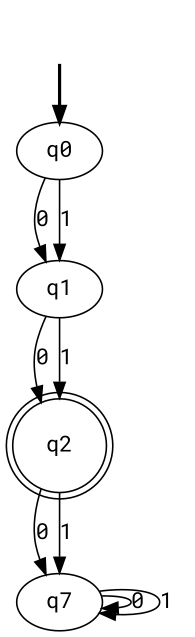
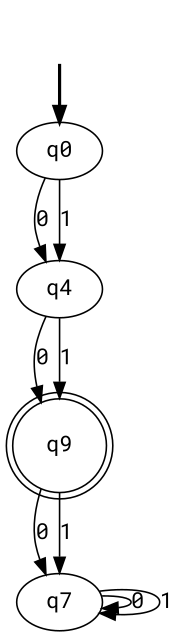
  digraph {
    fontname="Roboto Mono"
    node [fontname="Roboto Mono"]
    edge [fontname="Roboto Mono"]
    fake [style=invisible]
    q0 [root=true]
-   q1
-   q2 [shape=doublecircle]
+   q1 [label=q4]
+   q2 [shape=doublecircle label=q9]
    n5 [label=q7]
    fake -> q0 [style=bold]
    q0 -> q1 [label=0]
    q0 -> q1 [label=1]
    q1 -> q2 [label=0]
    q1 -> q2 [label=1]
    q2 -> n5 [label=0]
    q2 -> n5 [label=1]
    n5 -> n5 [label=0]
    n5 -> n5 [label=1]
  }
